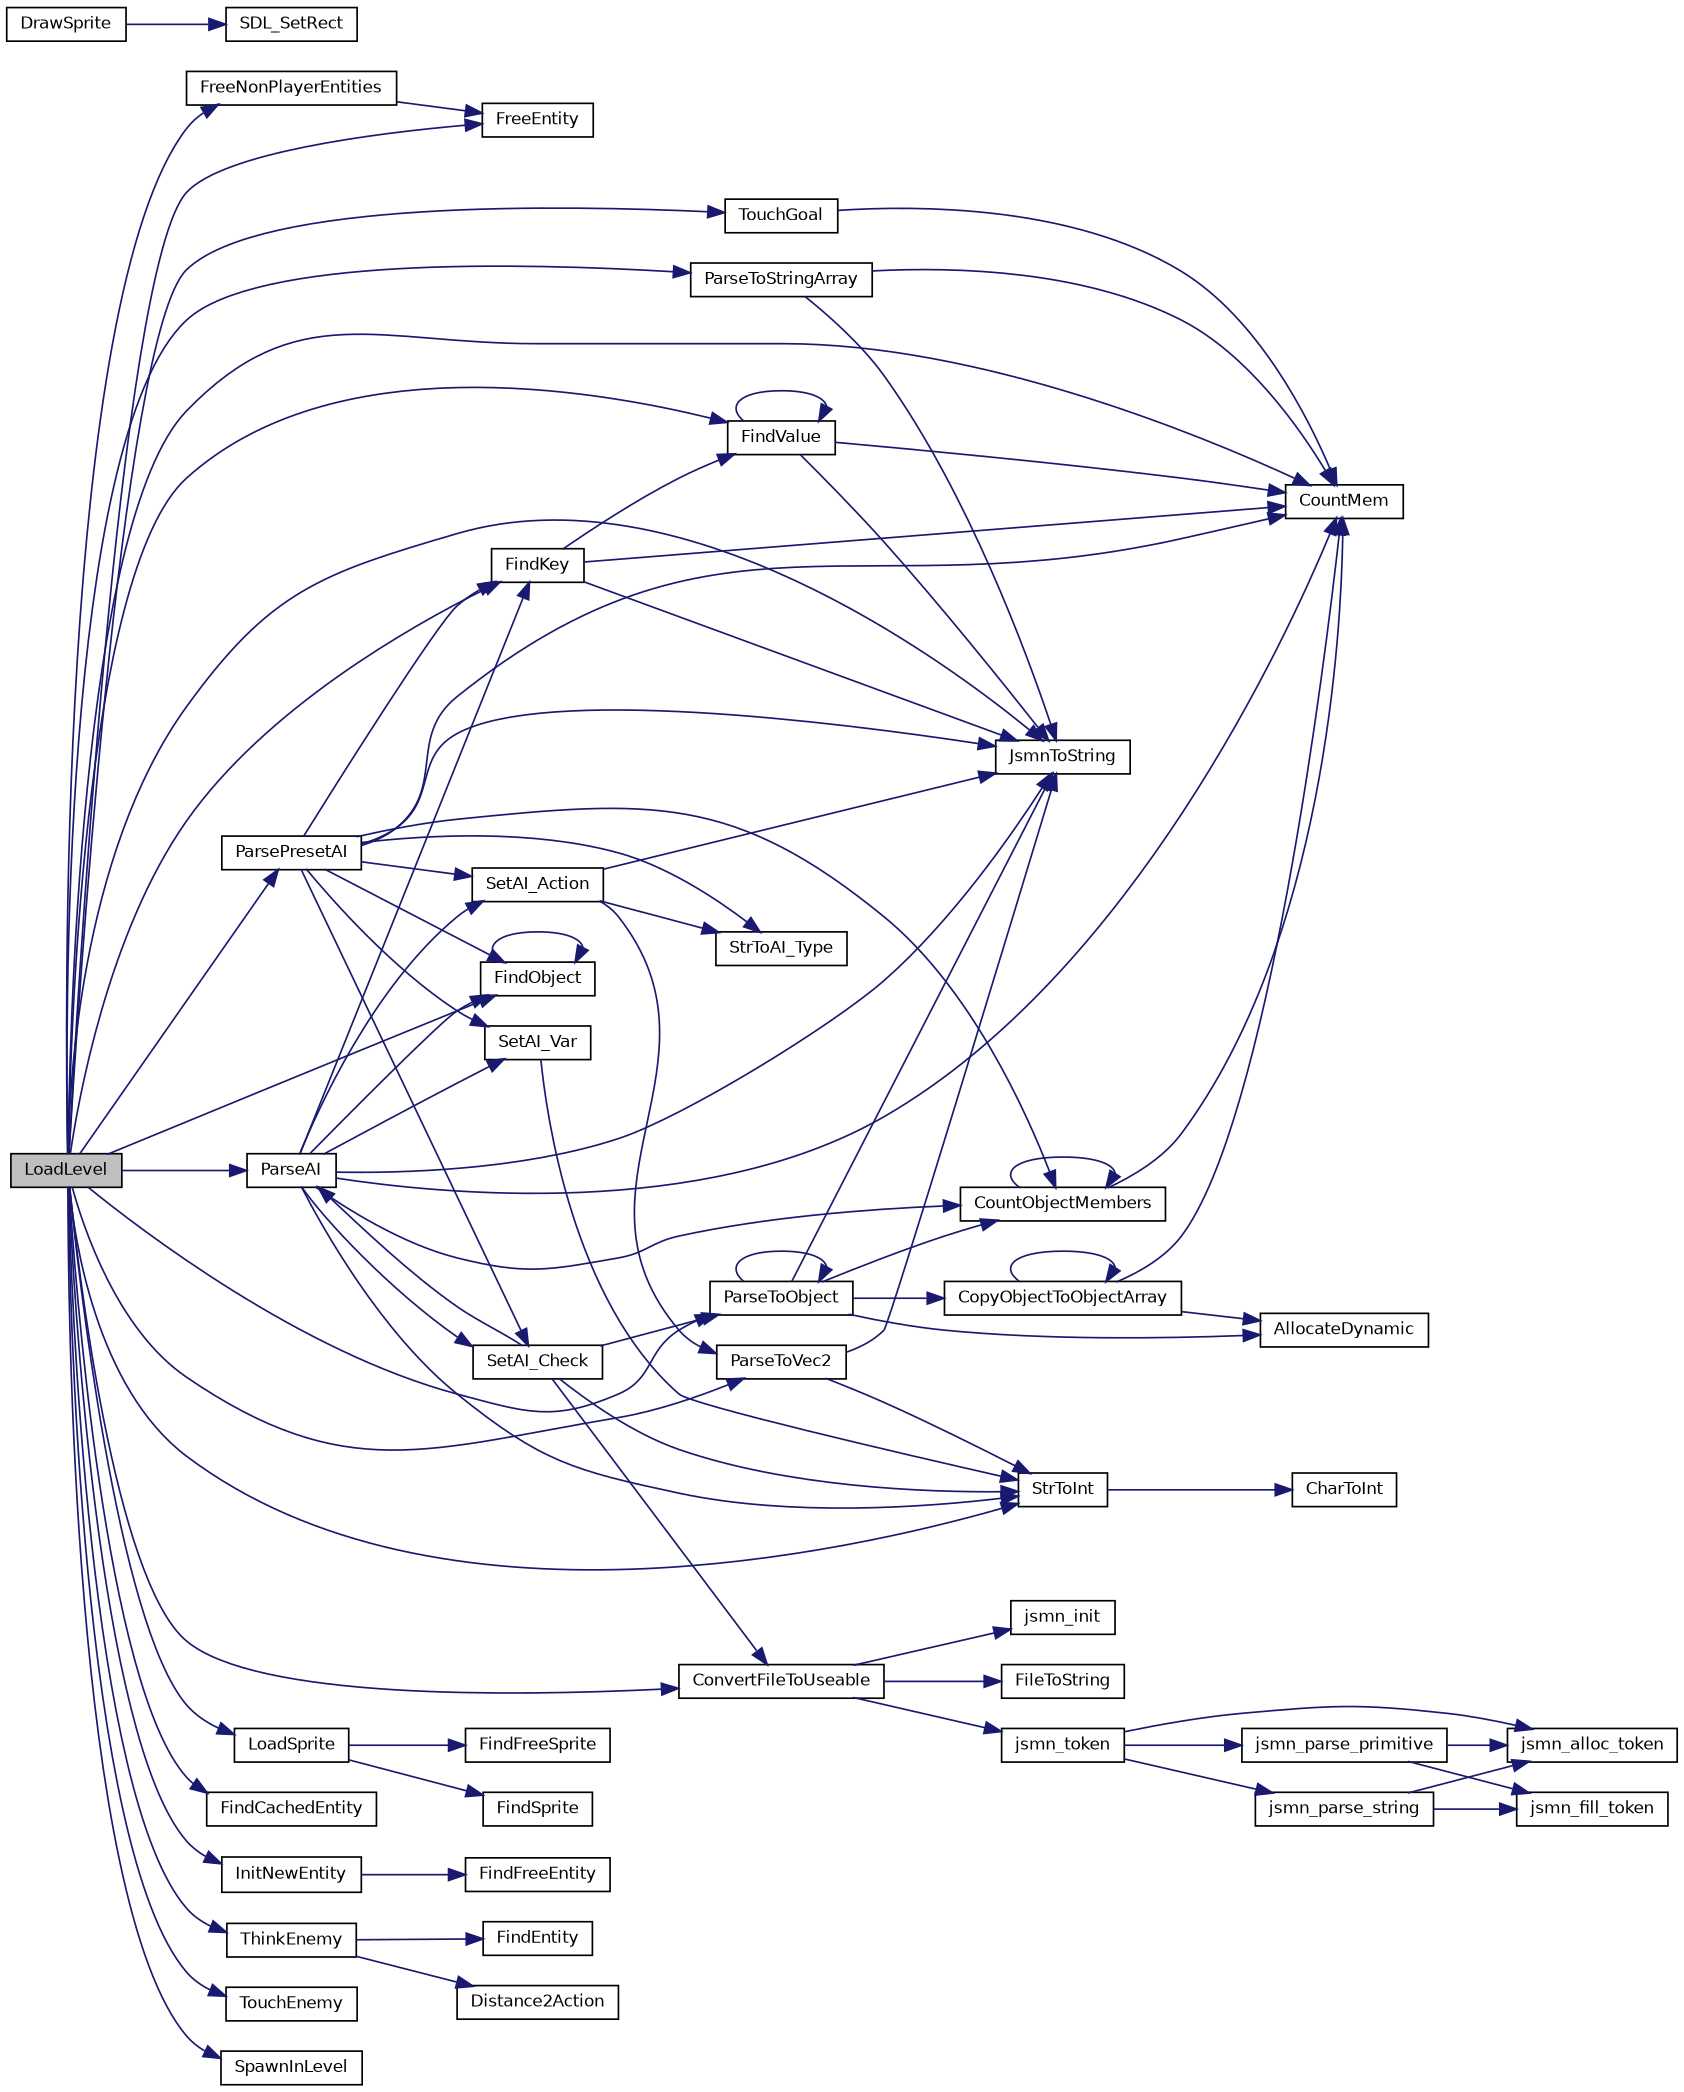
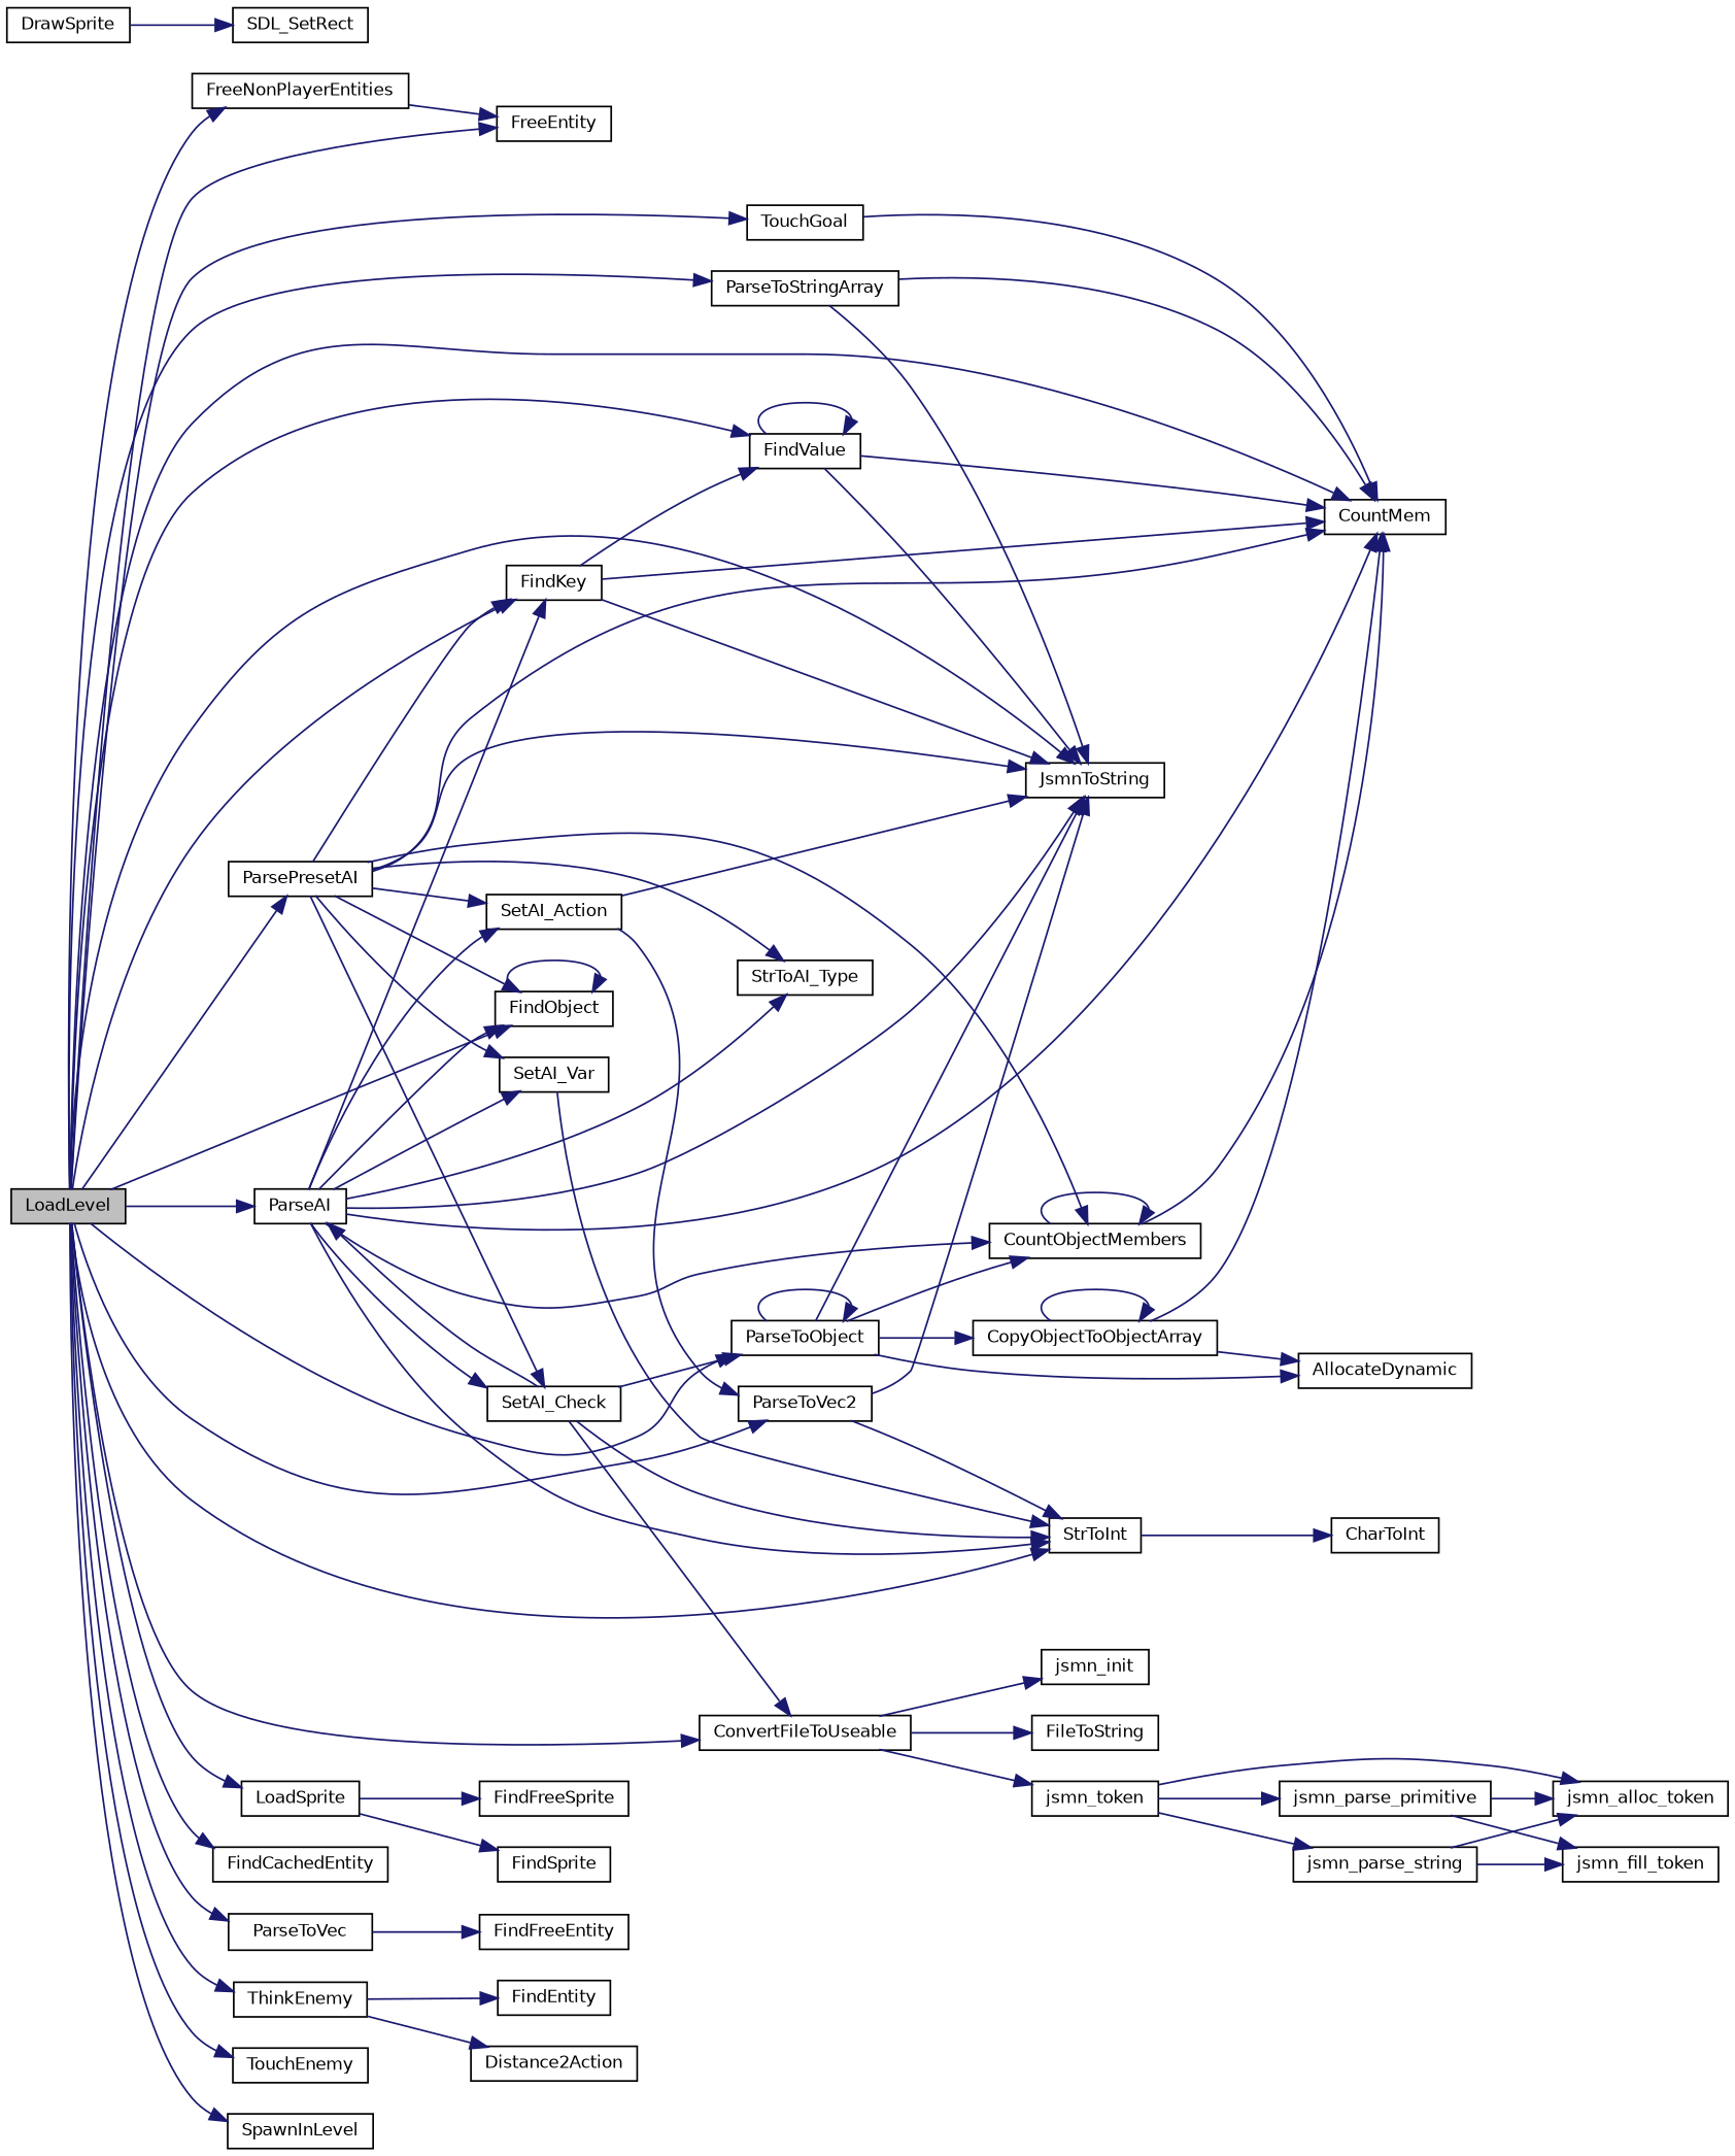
  digraph {
    rankdir=LR
    node [color=black fillcolor=white fontname=Helvetica fontsize=10 shape=record style=filled]
    edge [color=midnightblue fontname=Helvetica fontsize=10 labelfontname=Helvetica labelfontsize=10 style=solid]
    n1 [fillcolor=grey75 fontcolor=black height=0.2 label=LoadLevel width=0.4]
    n2 [height=0.2 label=FreeNonPlayerEntities width=0.4]
    n3 [height=0.2 label=FreeEntity width=0.4]
    n4 [height=0.2 label=FindKey width=0.4]
    n5 [height=0.2 label=CountMem width=0.4]
    n6 [height=0.2 label=JsmnToString width=0.4]
    n7 [height=0.2 label=LoadSprite width=0.4]
    n8 [height=0.2 label=FindObject width=0.4]
    n9 [height=0.2 label=ParseToVec2 width=0.4]
    n10 [height=0.2 label=StrToInt width=0.4]
    n11 [height=0.2 label=FindValue width=0.4]
    n12 [height=0.2 label=FindCachedEntity width=0.4]
    n13 [height=0.2 label=ConvertFileToUseable width=0.4]
    n14 [height=0.2 label=ParseToObject width=0.4]
    n15 [height=0.2 label=ParseAI width=0.4]
    n16 [height=0.2 label=ParseToStringArray width=0.4]
    n17 [height=0.2 label=ParsePresetAI width=0.4]
-   n18 [height=0.2 label=InitNewEntity width=0.4]
+   n18 [height=0.2 label=ParseToVec width=0.4]
    n19 [height=0.2 label=ThinkEnemy width=0.4]
    n20 [height=0.2 label=TouchEnemy width=0.4]
    n21 [height=0.2 label=TouchGoal width=0.4]
    n22 [height=0.2 label=SpawnInLevel width=0.4]
    n23 [height=0.2 label=FindSprite width=0.4]
    n24 [height=0.2 label=FindFreeSprite width=0.4]
    n25 [height=0.2 label=CharToInt width=0.4]
    n26 [height=0.2 label=jsmn_init width=0.4]
    n27 [height=0.2 label=FileToString width=0.4]
    n28 [height=0.2 label=jsmn_token width=0.4]
    n29 [height=0.2 label=CopyObjectToObjectArray width=0.4]
    n30 [height=0.2 label=AllocateDynamic width=0.4]
    n31 [height=0.2 label=CountObjectMembers width=0.4]
    n32 [height=0.2 label=SetAI_Var width=0.4]
    n33 [height=0.2 label=SetAI_Action width=0.4]
    n34 [height=0.2 label=SetAI_Check width=0.4]
    n35 [height=0.2 label=StrToAI_Type width=0.4]
    n36 [height=0.2 label=FindFreeEntity width=0.4]
    n37 [height=0.2 label=Distance2Action width=0.4]
    n38 [height=0.2 label=FindEntity width=0.4]
    n39 [height=0.2 label=jsmn_alloc_token width=0.4]
    n40 [height=0.2 label=jsmn_parse_string width=0.4]
    n41 [height=0.2 label=jsmn_parse_primitive width=0.4]
    n42 [height=0.2 label=jsmn_fill_token width=0.4]
    n43 [height=0.2 label=DrawSprite width=0.4]
    n44 [height=0.2 label=SDL_SetRect width=0.4]
    n1 -> n2
    n1 -> n3
    n1 -> n4
    n1 -> n5
    n1 -> n6
    n1 -> n7
    n1 -> n8
    n1 -> n9
    n1 -> n10
    n1 -> n11
    n1 -> n12
    n1 -> n13
    n1 -> n14
    n1 -> n15
    n1 -> n16
    n1 -> n17
    n1 -> n18
    n1 -> n19
    n1 -> n20
    n1 -> n21
    n1 -> n22
    n2 -> n3
    n4 -> n5
    n4 -> n6
    n4 -> n11
    n7 -> n23
    n7 -> n24
    n8 -> n8
    n9 -> n6
    n9 -> n10
    n10 -> n25
    n11 -> n5
    n11 -> n6
    n11 -> n11
    n13 -> n26
    n13 -> n27
    n13 -> n28
    n14 -> n6
    n14 -> n14
    n14 -> n29
    n14 -> n30
    n14 -> n31
    n15 -> n4
    n15 -> n5
    n15 -> n6
    n15 -> n8
    n15 -> n10
    n15 -> n31
    n15 -> n32
    n15 -> n33
    n15 -> n34
-   n33 -> n35
+   n15 -> n35
    n16 -> n5
    n16 -> n6
    n17 -> n4
    n17 -> n5
    n17 -> n6
    n17 -> n8
    n17 -> n31
    n17 -> n32
    n17 -> n33
    n17 -> n34
    n17 -> n35
    n18 -> n36
    n19 -> n37
    n19 -> n38
    n21 -> n5
    n28 -> n39
    n28 -> n40
    n28 -> n41
    n29 -> n5
    n29 -> n29
    n29 -> n30
    n31 -> n5
    n31 -> n31
    n32 -> n10
    n33 -> n6
    n33 -> n9
    n34 -> n10
    n34 -> n13
    n34 -> n14
    n34 -> n15
    n40 -> n39
    n40 -> n42
    n41 -> n39
    n41 -> n42
    n43 -> n44
  }
